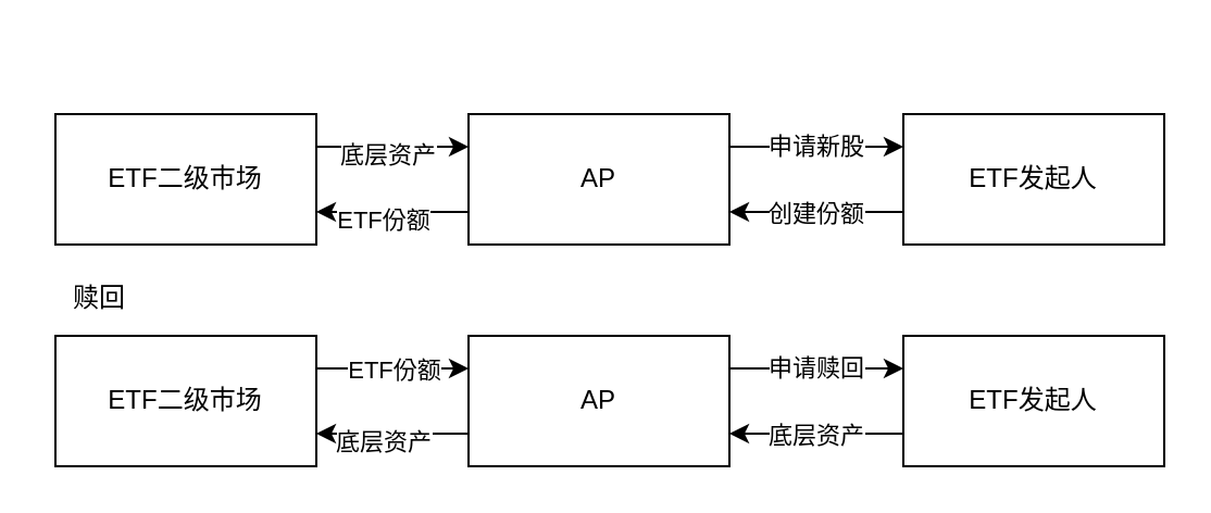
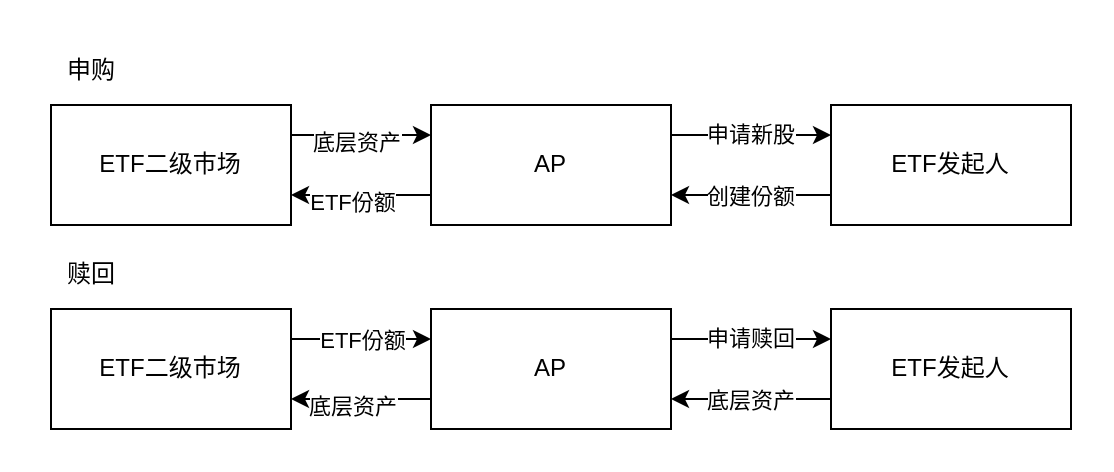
  <mxCell id="0" />
  <mxCell id="1" parent="0" />
  <mxCell id="2" style="edgeStyle=orthogonalEdgeStyle;rounded=0;orthogonalLoop=1;jettySize=auto;html=1;exitX=1;exitY=0.25;exitDx=0;exitDy=0;entryX=0;entryY=0.25;entryDx=0;entryDy=0;" edge="1" parent="1" source="4" target="8"><mxGeometry relative="1" as="geometry" /></mxCell>
  <mxCell id="3" value="底层资产" style="edgeLabel;html=1;align=center;verticalAlign=middle;resizable=0;points=[];" vertex="1" connectable="0" parent="2"><mxGeometry x="-0.086" y="-3" relative="1" as="geometry"><mxPoint as="offset" /></mxGeometry></mxCell>
  <mxCell id="4" value="ETF二级市场" style="rounded=0;whiteSpace=wrap;html=1;" vertex="1" parent="1"><mxGeometry x="25" y="52" width="120" height="60" as="geometry" /></mxCell>
  <mxCell id="5" style="edgeStyle=orthogonalEdgeStyle;rounded=0;orthogonalLoop=1;jettySize=auto;html=1;exitX=0;exitY=0.75;exitDx=0;exitDy=0;entryX=1;entryY=0.75;entryDx=0;entryDy=0;" edge="1" parent="1" source="8" target="4"><mxGeometry relative="1" as="geometry" /></mxCell>
  <mxCell id="6" value="ETF份额" style="edgeLabel;html=1;align=center;verticalAlign=middle;resizable=0;points=[];" vertex="1" connectable="0" parent="5"><mxGeometry x="0.143" y="3" relative="1" as="geometry"><mxPoint as="offset" /></mxGeometry></mxCell>
  <mxCell id="7" value="申请新股" style="edgeStyle=orthogonalEdgeStyle;rounded=0;orthogonalLoop=1;jettySize=auto;html=1;exitX=1;exitY=0.25;exitDx=0;exitDy=0;entryX=0;entryY=0.25;entryDx=0;entryDy=0;" edge="1" parent="1" source="8" target="11"><mxGeometry relative="1" as="geometry" /></mxCell>
  <mxCell id="8" value="AP" style="rounded=0;whiteSpace=wrap;html=1;" vertex="1" parent="1"><mxGeometry x="215" y="52" width="120" height="60" as="geometry" /></mxCell>
  <mxCell id="9" style="edgeStyle=orthogonalEdgeStyle;rounded=0;orthogonalLoop=1;jettySize=auto;html=1;exitX=0;exitY=0.75;exitDx=0;exitDy=0;entryX=1;entryY=0.75;entryDx=0;entryDy=0;" edge="1" parent="1" source="11" target="8"><mxGeometry relative="1" as="geometry" /></mxCell>
  <mxCell id="10" value="创建份额" style="edgeLabel;html=1;align=center;verticalAlign=middle;resizable=0;points=[];" vertex="1" connectable="0" parent="9"><mxGeometry x="0.025" relative="1" as="geometry"><mxPoint as="offset" /></mxGeometry></mxCell>
  <mxCell id="11" value="ETF发起人" style="rounded=0;whiteSpace=wrap;html=1;" vertex="1" parent="1"><mxGeometry x="415" y="52" width="120" height="60" as="geometry" /></mxCell>
+ <mxCell id="12" value="申购" style="text;html=1;align=center;verticalAlign=middle;resizable=0;points=[];autosize=1;strokeColor=none;fillColor=none;" vertex="1" parent="1"><mxGeometry x="20" y="20" width="50" height="30" as="geometry" /></mxCell>
  <mxCell id="13" style="edgeStyle=orthogonalEdgeStyle;rounded=0;orthogonalLoop=1;jettySize=auto;html=1;exitX=1;exitY=0.25;exitDx=0;exitDy=0;entryX=0;entryY=0.25;entryDx=0;entryDy=0;" edge="1" parent="1" source="15" target="19"><mxGeometry relative="1" as="geometry" /></mxCell>
  <mxCell id="14" value="ETF份额" style="edgeLabel;html=1;align=center;verticalAlign=middle;resizable=0;points=[];" vertex="1" connectable="0" parent="13"><mxGeometry relative="1" as="geometry"><mxPoint as="offset" /></mxGeometry></mxCell>
  <mxCell id="15" value="ETF二级市场" style="rounded=0;whiteSpace=wrap;html=1;" vertex="1" parent="1"><mxGeometry x="25" y="154" width="120" height="60" as="geometry" /></mxCell>
  <mxCell id="16" style="edgeStyle=orthogonalEdgeStyle;rounded=0;orthogonalLoop=1;jettySize=auto;html=1;exitX=0;exitY=0.75;exitDx=0;exitDy=0;entryX=1;entryY=0.75;entryDx=0;entryDy=0;" edge="1" parent="1" source="19" target="15"><mxGeometry relative="1" as="geometry" /></mxCell>
  <mxCell id="17" value="底层资产" style="edgeLabel;html=1;align=center;verticalAlign=middle;resizable=0;points=[];" vertex="1" connectable="0" parent="16"><mxGeometry x="0.143" y="3" relative="1" as="geometry"><mxPoint as="offset" /></mxGeometry></mxCell>
  <mxCell id="18" value="申请赎回" style="edgeStyle=orthogonalEdgeStyle;rounded=0;orthogonalLoop=1;jettySize=auto;html=1;exitX=1;exitY=0.25;exitDx=0;exitDy=0;entryX=0;entryY=0.25;entryDx=0;entryDy=0;" edge="1" parent="1" source="19" target="22"><mxGeometry relative="1" as="geometry" /></mxCell>
  <mxCell id="19" value="AP" style="rounded=0;whiteSpace=wrap;html=1;" vertex="1" parent="1"><mxGeometry x="215" y="154" width="120" height="60" as="geometry" /></mxCell>
  <mxCell id="20" style="edgeStyle=orthogonalEdgeStyle;rounded=0;orthogonalLoop=1;jettySize=auto;html=1;exitX=0;exitY=0.75;exitDx=0;exitDy=0;entryX=1;entryY=0.75;entryDx=0;entryDy=0;" edge="1" parent="1" source="22" target="19"><mxGeometry relative="1" as="geometry" /></mxCell>
  <mxCell id="21" value="底层资产" style="edgeLabel;html=1;align=center;verticalAlign=middle;resizable=0;points=[];" vertex="1" connectable="0" parent="20"><mxGeometry x="0.025" relative="1" as="geometry"><mxPoint as="offset" /></mxGeometry></mxCell>
  <mxCell id="22" value="ETF发起人" style="rounded=0;whiteSpace=wrap;html=1;" vertex="1" parent="1"><mxGeometry x="415" y="154" width="120" height="60" as="geometry" /></mxCell>
  <mxCell id="23" value="赎回" style="text;html=1;align=center;verticalAlign=middle;resizable=0;points=[];autosize=1;strokeColor=none;fillColor=none;" vertex="1" parent="1"><mxGeometry x="20" y="122" width="50" height="30" as="geometry" /></mxCell>
